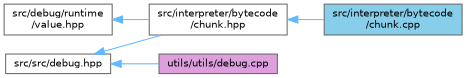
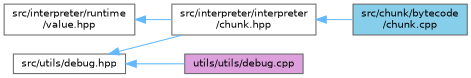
  digraph {
    fontname="DejaVu Sans"
    rankdir=LR
    node [color=grey40 fillcolor=white fontname="DejaVu Sans" fontsize=10 shape=box style=filled]
    edge [color=steelblue1 dir=back fontname="DejaVu Sans" fontsize=10 labelfontname=Helvetica labelfontsize=10 style=solid]
-   n1 [color=gray40 fontcolor=black height=0.2 label="src/debug/runtime\l/value.hpp" width=0.4]
-   n2 [height=0.2 label="src/interpreter/bytecode\l/chunk.hpp" width=0.4]
-   n3 [fillcolor=skyblue height=0.2 label="src/interpreter/bytecode\l/chunk.cpp" width=0.4]
-   n4 [height=0.2 label="src/src/debug.hpp" width=0.4]
+   n1 [color=gray40 fontcolor=black height=0.2 label="src/interpreter/runtime\l/value.hpp" width=0.4]
+   n2 [height=0.2 label="src/interpreter/interpreter\l/chunk.hpp" width=0.4]
+   n3 [fillcolor=skyblue height=0.2 label="src/chunk/bytecode\l/chunk.cpp" width=0.4]
+   n4 [height=0.2 label="src/utils/debug.hpp" width=0.4]
    n5 [fillcolor=plum height=0.2 label="utils/utils/debug.cpp" width=0.4]
    n1 -> n2
    n2 -> n3
    n4 -> n2
    n4 -> n5
  }
